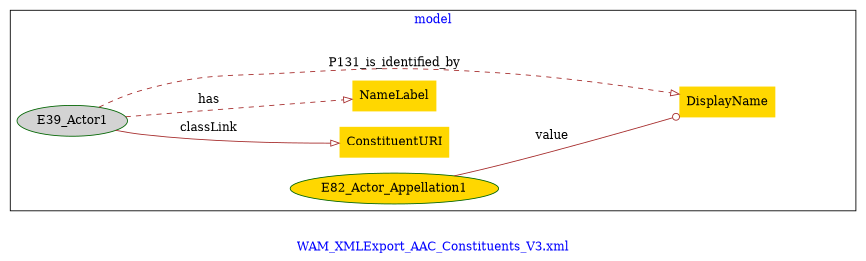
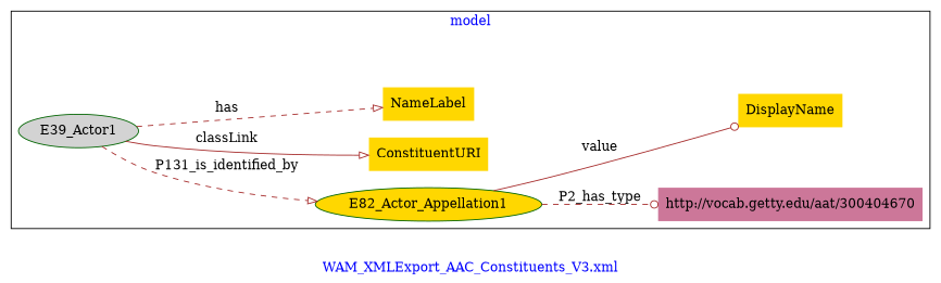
  digraph {
    fontcolor=blue
    label="WAM_XMLExport_AAC_Constituents_V3.xml"
    rankdir=LR
    remincross=true
    node [color=darkgreen fillcolor=gold style=filled shape=plaintext]
    edge [arrowhead=onormal color=brown fontcolor=black style=dashed]
    n1 [fillcolor=lightgray label=E39_Actor1 shape=""]
    n2 [label=E82_Actor_Appellation1 shape=""]
    n3 [color=deeppink label=ConstituentURI]
    n4 [label=NameLabel]
    n5 [color=deeppink label=DisplayName]
+   n6 [fillcolor="#CC7799" label="http://vocab.getty.edu/aat/300404670"]
    subgraph cluster_1 {
      label=model
      n1
      n2
      n3
      n4
      n5
+     n6
    }
-   n1 -> n5 [label=P131_is_identified_by]
+   n1 -> n2 [label=P131_is_identified_by]
    n1 -> n3 [label=classLink style=solid]
    n1 -> n4 [label=has]
    n2 -> n5 [arrowhead=odot label=value style=solid]
+   n2 -> n6 [arrowhead=odot label=P2_has_type]
  }
